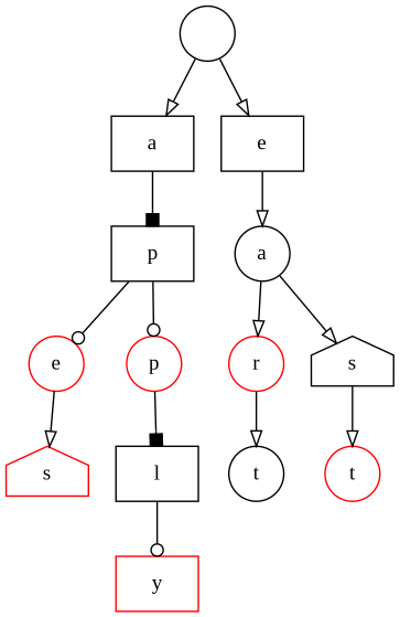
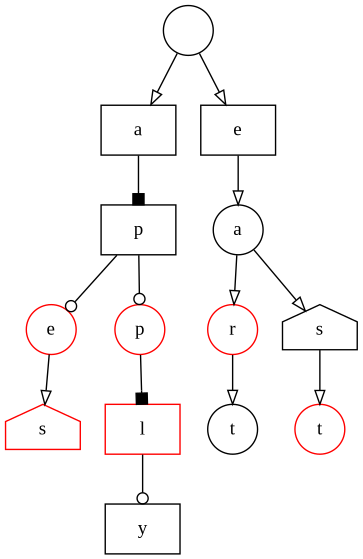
  digraph {
    fontname="Liberation Serif"
    node [fontname="Liberation Serif" shape=circle]
    edge [arrowhead=onormal fontname="Liberation Serif"]
    n1 [label=" "]
    n2 [label=a shape=box]
    n3 [label=e shape=box]
    n4 [label=p shape=box]
    n5 [label=a]
    n6 [color=red label=e]
    n7 [color=red label=p]
    n8 [color=red label=r]
    n9 [label=s shape=house]
    n10 [color=red label=s shape=house]
-   n11 [label=l shape=box]
+   n11 [label=l shape=box color=red]
    n12 [label=t]
    n13 [color=red label=t]
-   n14 [color=red label=y shape=box]
+   n14 [color=black label=y shape=box]
    n1 -> n2
    n1 -> n3
    n2 -> n4 [arrowhead=box]
    n3 -> n5
    n4 -> n6 [arrowhead=odot]
    n4 -> n7 [arrowhead=odot]
    n5 -> n8
    n5 -> n9
    n6 -> n10
    n7 -> n11 [arrowhead=box]
    n8 -> n12
    n9 -> n13
    n11 -> n14 [arrowhead=odot]
  }
